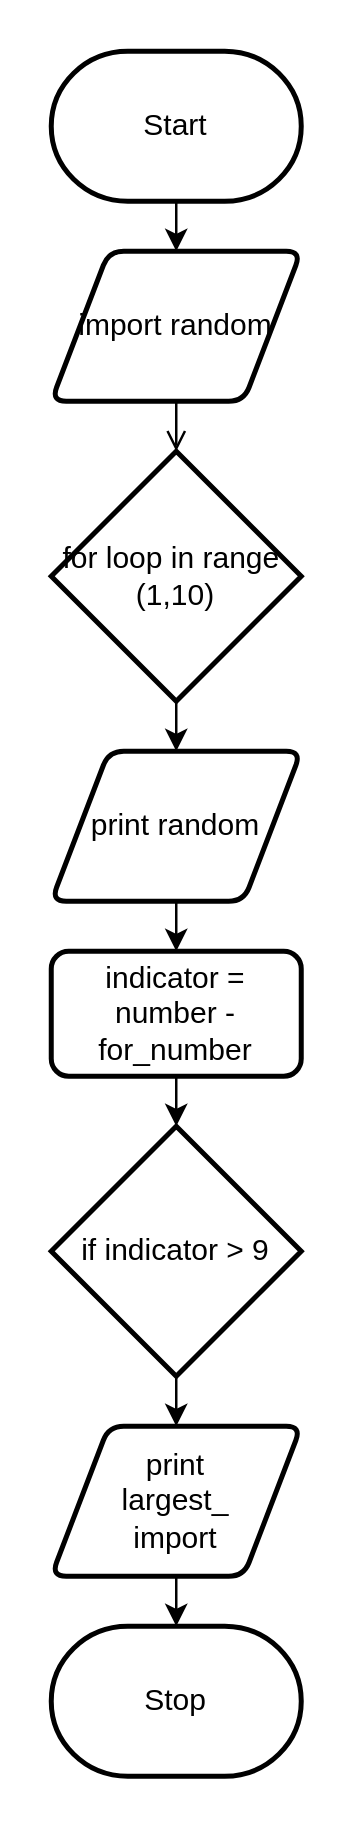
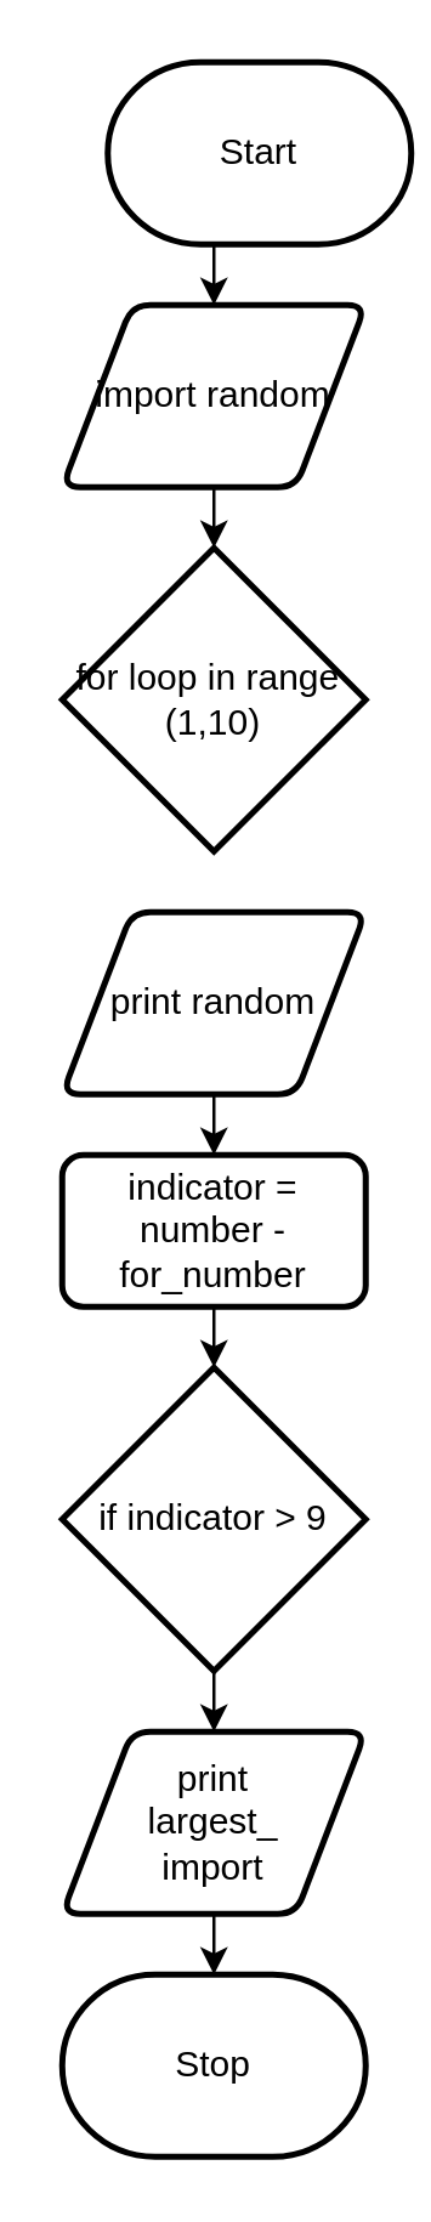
  <mxCell id="0" />
  <mxCell id="1" parent="0" />
  <mxCell id="2" style="edgeStyle=orthogonalEdgeStyle;rounded=0;orthogonalLoop=1;jettySize=auto;html=1;exitX=0.5;exitY=1;exitDx=0;exitDy=0;exitPerimeter=0;entryX=0.5;entryY=0;entryDx=0;entryDy=0;" edge="1" parent="1" source="3" target="5"><mxGeometry relative="1" as="geometry" /></mxCell>
- <mxCell id="3" value="Start" style="strokeWidth=2;html=1;shape=mxgraph.flowchart.terminator;whiteSpace=wrap;" vertex="1" parent="1"><mxGeometry x="20" y="20" width="100" height="60" as="geometry" /></mxCell>
- <mxCell id="4" style="edgeStyle=orthogonalEdgeStyle;rounded=0;orthogonalLoop=1;jettySize=auto;html=1;exitX=0.5;exitY=1;exitDx=0;exitDy=0;entryX=0.5;entryY=0;entryDx=0;entryDy=0;entryPerimeter=0;endArrow=open;" edge="1" parent="1" source="5" target="7"><mxGeometry relative="1" as="geometry" /></mxCell>
+ <mxCell id="3" value="Start" style="strokeWidth=2;html=1;shape=mxgraph.flowchart.terminator;whiteSpace=wrap;" vertex="1" parent="1"><mxGeometry x="35" y="20" width="100" height="60" as="geometry" /></mxCell>
+ <mxCell id="4" style="edgeStyle=orthogonalEdgeStyle;rounded=0;orthogonalLoop=1;jettySize=auto;html=1;exitX=0.5;exitY=1;exitDx=0;exitDy=0;entryX=0.5;entryY=0;entryDx=0;entryDy=0;entryPerimeter=0;" edge="1" parent="1" source="5" target="7"><mxGeometry relative="1" as="geometry" /></mxCell>
  <mxCell id="5" value="import random" style="shape=parallelogram;html=1;strokeWidth=2;perimeter=parallelogramPerimeter;whiteSpace=wrap;rounded=1;arcSize=12;size=0.23;" vertex="1" parent="1"><mxGeometry x="20" y="100" width="100" height="60" as="geometry" /></mxCell>
- <mxCell id="6" style="edgeStyle=orthogonalEdgeStyle;rounded=0;orthogonalLoop=1;jettySize=auto;html=1;exitX=0.5;exitY=1;exitDx=0;exitDy=0;exitPerimeter=0;entryX=0.5;entryY=0;entryDx=0;entryDy=0;" edge="1" parent="1" source="7" target="9"><mxGeometry relative="1" as="geometry" /></mxCell>
  <mxCell id="7" value="for loop in range&amp;nbsp;&lt;br&gt;(1,10)" style="strokeWidth=2;html=1;shape=mxgraph.flowchart.decision;whiteSpace=wrap;" vertex="1" parent="1"><mxGeometry x="20" y="180" width="100" height="100" as="geometry" /></mxCell>
  <mxCell id="8" style="edgeStyle=orthogonalEdgeStyle;rounded=0;orthogonalLoop=1;jettySize=auto;html=1;exitX=0.5;exitY=1;exitDx=0;exitDy=0;entryX=0.5;entryY=0;entryDx=0;entryDy=0;" edge="1" parent="1" source="9" target="11"><mxGeometry relative="1" as="geometry" /></mxCell>
  <mxCell id="9" value="print random" style="shape=parallelogram;html=1;strokeWidth=2;perimeter=parallelogramPerimeter;whiteSpace=wrap;rounded=1;arcSize=12;size=0.23;" vertex="1" parent="1"><mxGeometry x="20" y="300" width="100" height="60" as="geometry" /></mxCell>
  <mxCell id="10" style="edgeStyle=orthogonalEdgeStyle;rounded=0;orthogonalLoop=1;jettySize=auto;html=1;exitX=0.5;exitY=1;exitDx=0;exitDy=0;entryX=0.5;entryY=0;entryDx=0;entryDy=0;entryPerimeter=0;" edge="1" parent="1" source="11" target="13"><mxGeometry relative="1" as="geometry" /></mxCell>
  <mxCell id="11" value="indicator = number - for_number" style="rounded=1;whiteSpace=wrap;html=1;absoluteArcSize=1;arcSize=14;strokeWidth=2;" vertex="1" parent="1"><mxGeometry x="20" y="380" width="100" height="50" as="geometry" /></mxCell>
  <mxCell id="12" style="edgeStyle=orthogonalEdgeStyle;rounded=0;orthogonalLoop=1;jettySize=auto;html=1;exitX=0.5;exitY=1;exitDx=0;exitDy=0;exitPerimeter=0;entryX=0.5;entryY=0;entryDx=0;entryDy=0;" edge="1" parent="1" source="13" target="15"><mxGeometry relative="1" as="geometry" /></mxCell>
  <mxCell id="13" value="if indicator &amp;gt; 9" style="strokeWidth=2;html=1;shape=mxgraph.flowchart.decision;whiteSpace=wrap;" vertex="1" parent="1"><mxGeometry x="20" y="450" width="100" height="100" as="geometry" /></mxCell>
  <mxCell id="14" style="edgeStyle=orthogonalEdgeStyle;rounded=0;orthogonalLoop=1;jettySize=auto;html=1;exitX=0.5;exitY=1;exitDx=0;exitDy=0;entryX=0.5;entryY=0;entryDx=0;entryDy=0;entryPerimeter=0;" edge="1" parent="1" source="15" target="16"><mxGeometry relative="1" as="geometry" /></mxCell>
  <mxCell id="15" value="print &lt;br&gt;largest_&lt;br&gt;import" style="shape=parallelogram;html=1;strokeWidth=2;perimeter=parallelogramPerimeter;whiteSpace=wrap;rounded=1;arcSize=12;size=0.23;" vertex="1" parent="1"><mxGeometry x="20" y="570" width="100" height="60" as="geometry" /></mxCell>
  <mxCell id="16" value="Stop" style="strokeWidth=2;html=1;shape=mxgraph.flowchart.terminator;whiteSpace=wrap;" vertex="1" parent="1"><mxGeometry x="20" y="650" width="100" height="60" as="geometry" /></mxCell>
